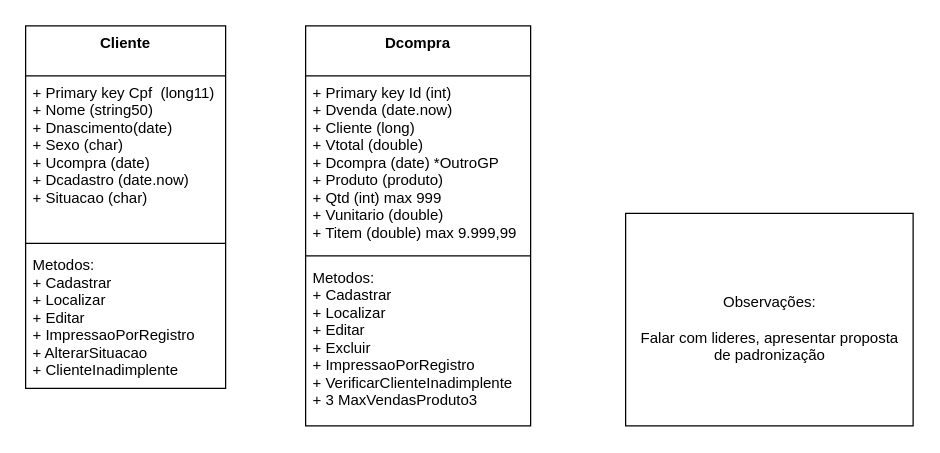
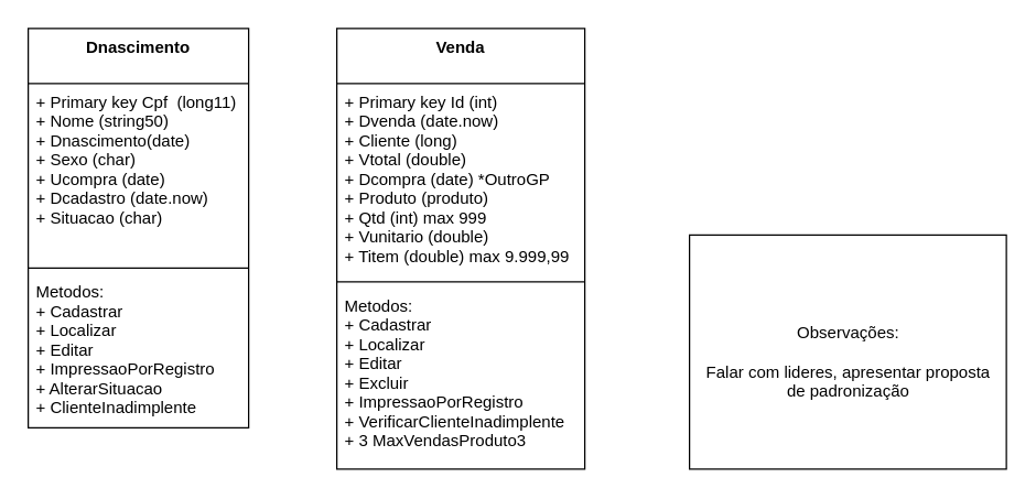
  <mxCell id="0" />
  <mxCell id="1" parent="0" />
- <mxCell id="2" value="Cliente&#10;" style="swimlane;fontStyle=1;align=center;verticalAlign=top;childLayout=stackLayout;horizontal=1;startSize=40;horizontalStack=0;resizeParent=1;resizeParentMax=0;resizeLast=0;collapsible=1;marginBottom=0;" vertex="1" parent="1"><mxGeometry x="20" y="20" width="160" height="290" as="geometry" /></mxCell>
+ <mxCell id="2" value="Dnascimento&#10;" style="swimlane;fontStyle=1;align=center;verticalAlign=top;childLayout=stackLayout;horizontal=1;startSize=40;horizontalStack=0;resizeParent=1;resizeParentMax=0;resizeLast=0;collapsible=1;marginBottom=0;" vertex="1" parent="1"><mxGeometry x="20" y="20" width="160" height="290" as="geometry" /></mxCell>
  <mxCell id="3" value="+ Primary key Cpf  (long11)&#10;+ Nome (string50)&#10;+ Dnascimento(date)&#10;+ Sexo (char)&#10;+ Ucompra (date)&#10;+ Dcadastro (date.now)&#10;+ Situacao (char) " style="text;strokeColor=none;fillColor=none;align=left;verticalAlign=top;spacingLeft=4;spacingRight=4;overflow=hidden;rotatable=0;points=[[0,0.5],[1,0.5]];portConstraint=eastwest;" vertex="1" parent="2"><mxGeometry y="40" width="160" height="130" as="geometry" /></mxCell>
  <mxCell id="4" value="" style="line;strokeWidth=1;fillColor=none;align=left;verticalAlign=middle;spacingTop=-1;spacingLeft=3;spacingRight=3;rotatable=0;labelPosition=right;points=[];portConstraint=eastwest;" vertex="1" parent="2"><mxGeometry y="170" width="160" height="8" as="geometry" /></mxCell>
  <mxCell id="5" value="Metodos:&#10;+ Cadastrar&#10;+ Localizar&#10;+ Editar&#10;+ ImpressaoPorRegistro&#10;+ AlterarSituacao&#10;+ ClienteInadimplente&#10;" style="text;strokeColor=none;fillColor=none;align=left;verticalAlign=top;spacingLeft=4;spacingRight=4;overflow=hidden;rotatable=0;points=[[0,0.5],[1,0.5]];portConstraint=eastwest;" vertex="1" parent="2"><mxGeometry y="178" width="160" height="112" as="geometry" /></mxCell>
- <mxCell id="6" value="Dcompra" style="swimlane;fontStyle=1;align=center;verticalAlign=top;childLayout=stackLayout;horizontal=1;startSize=40;horizontalStack=0;resizeParent=1;resizeParentMax=0;resizeLast=0;collapsible=1;marginBottom=0;" vertex="1" parent="1"><mxGeometry x="244" y="20" width="180" height="320" as="geometry" /></mxCell>
+ <mxCell id="6" value="Venda" style="swimlane;fontStyle=1;align=center;verticalAlign=top;childLayout=stackLayout;horizontal=1;startSize=40;horizontalStack=0;resizeParent=1;resizeParentMax=0;resizeLast=0;collapsible=1;marginBottom=0;" vertex="1" parent="1"><mxGeometry x="244" y="20" width="180" height="320" as="geometry" /></mxCell>
  <mxCell id="7" value="+ Primary key Id (int)&#10;+ Dvenda (date.now)&#10;+ Cliente (long)&#10;+ Vtotal (double)&#10;+ Dcompra (date) *OutroGP&#10;+ Produto (produto)&#10;+ Qtd (int) max 999&#10;+ Vunitario (double)&#10;+ Titem (double) max 9.999,99" style="text;strokeColor=none;fillColor=none;align=left;verticalAlign=top;spacingLeft=4;spacingRight=4;overflow=hidden;rotatable=0;points=[[0,0.5],[1,0.5]];portConstraint=eastwest;" vertex="1" parent="6"><mxGeometry y="40" width="180" height="140" as="geometry" /></mxCell>
  <mxCell id="8" value="" style="line;strokeWidth=1;fillColor=none;align=left;verticalAlign=middle;spacingTop=-1;spacingLeft=3;spacingRight=3;rotatable=0;labelPosition=right;points=[];portConstraint=eastwest;" vertex="1" parent="6"><mxGeometry y="180" width="180" height="8" as="geometry" /></mxCell>
  <mxCell id="9" value="Metodos:&#10;+ Cadastrar&#10;+ Localizar&#10;+ Editar&#10;+ Excluir&#10;+ ImpressaoPorRegistro&#10;+ VerificarClienteInadimplente&#10;+ 3 MaxVendasProduto3" style="text;strokeColor=none;fillColor=none;align=left;verticalAlign=top;spacingLeft=4;spacingRight=4;overflow=hidden;rotatable=0;points=[[0,0.5],[1,0.5]];portConstraint=eastwest;" vertex="1" parent="6"><mxGeometry y="188" width="180" height="132" as="geometry" /></mxCell>
  <mxCell id="10" value="&lt;br&gt;Observações:&lt;br&gt;&lt;br&gt;Falar com lideres, apresentar proposta&lt;br&gt;de padronização" style="html=1;" vertex="1" parent="1"><mxGeometry x="500" y="170" width="230" height="170" as="geometry" /></mxCell>
